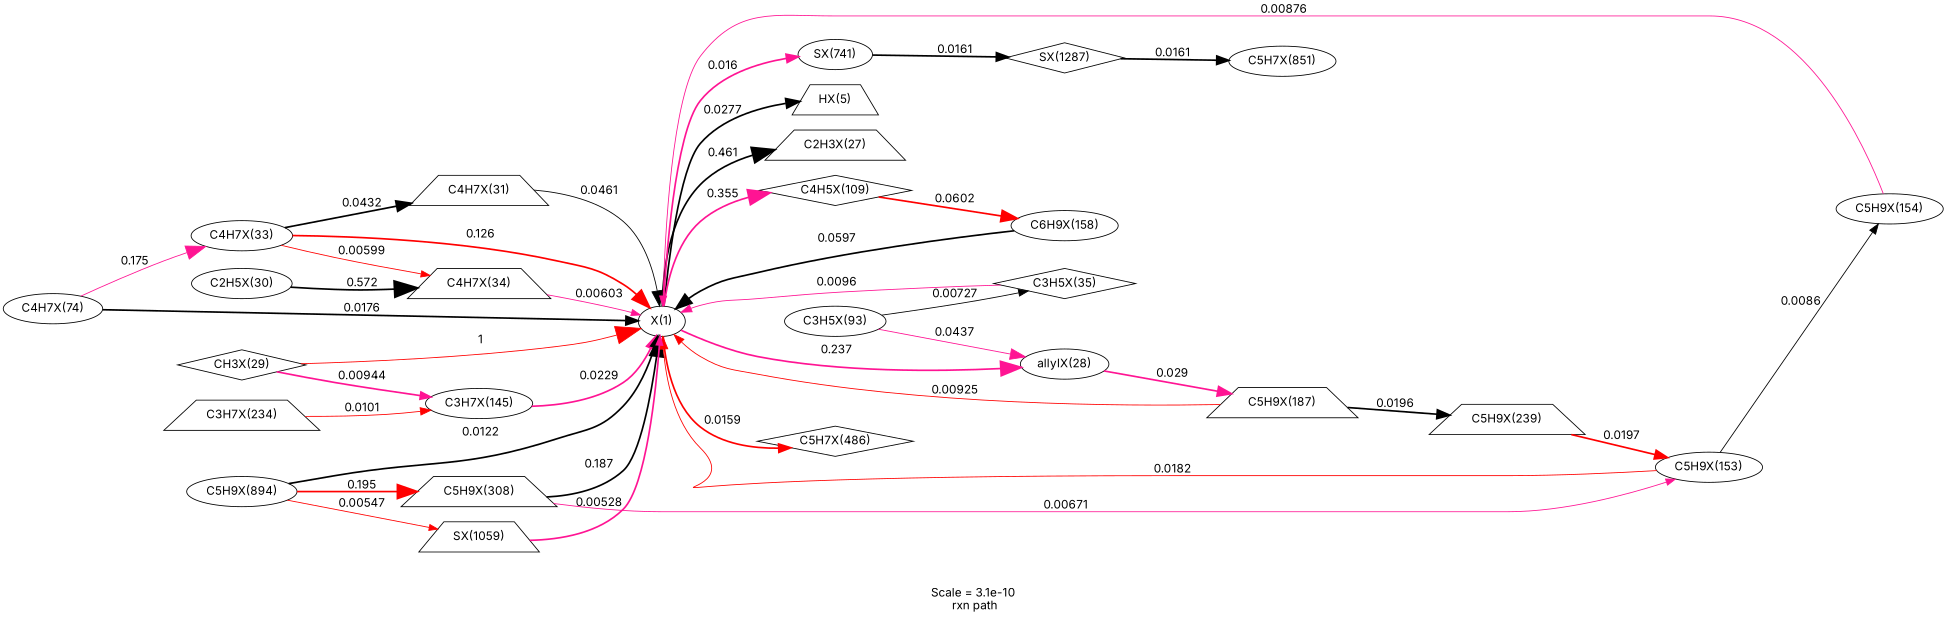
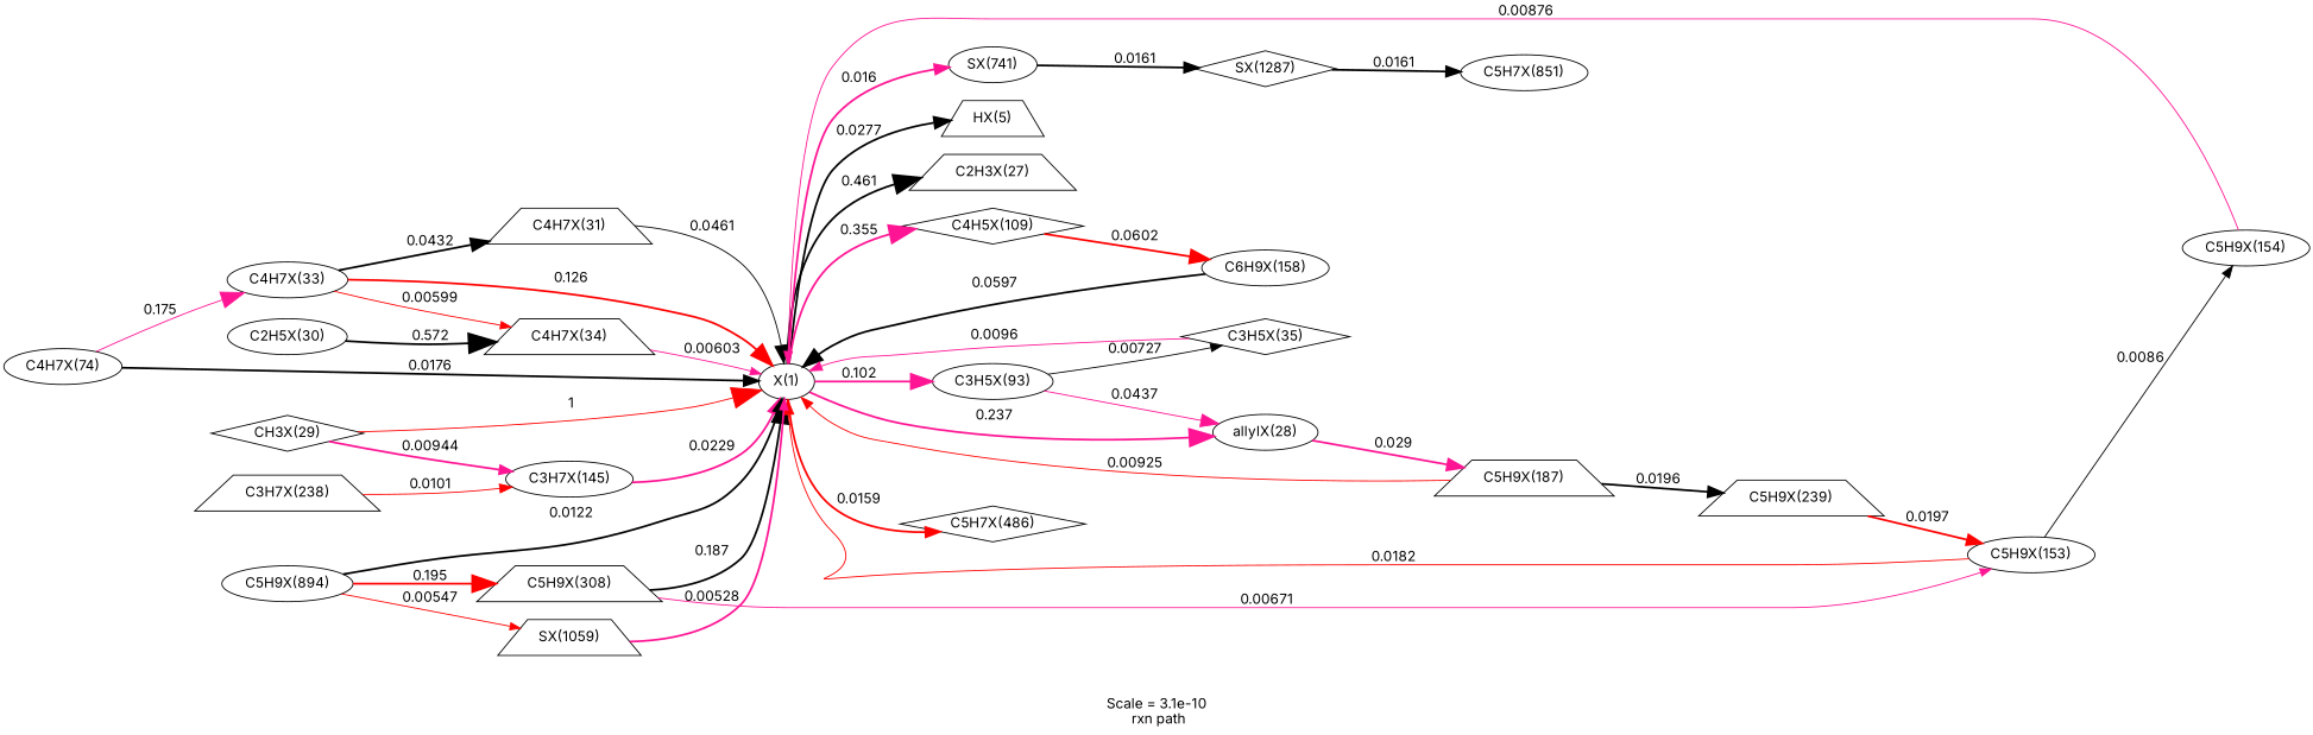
  digraph {
    fontname=Inter
    label="Scale = 3.1e-10\l rxn path"
    rankdir=LR
    node [fontname=Inter shape=ellipse]
    edge [arrowsize=1.44 color=black fontname=Inter style=bold]
    n1 [label="X(1)"]
    n2 [label="HX(5)" shape=trapezium]
    n3 [label="C2H3X(27)" shape=trapezium]
    n4 [label="C4H5X(109)" shape=diamond]
    n5 [label="allylX(28)"]
    n6 [label="C3H5X(93)"]
    n7 [label="C5H7X(486)" shape=diamond]
    n8 [label="SX(741)"]
    n9 [label="C6H9X(158)"]
    n10 [label="C5H9X(187)" shape=trapezium]
    n11 [label="C3H5X(35)" shape=diamond]
    n12 [label="SX(1287)" shape=diamond]
    n13 [label="C4H7X(31)" shape=trapezium]
    n14 [label="C4H7X(33)"]
    n15 [label="C4H7X(34)" shape=trapezium]
    n16 [label="C4H7X(74)"]
    n17 [label="C2H5X(30)"]
    n18 [label="CH3X(29)" shape=diamond]
    n19 [label="C3H7X(145)"]
    n20 [label="C5H9X(239)" shape=trapezium]
    n21 [label="C5H9X(308)" shape=trapezium]
    n22 [label="C5H9X(153)"]
    n23 [label="C5H9X(154)"]
    n24 [label="C5H9X(894)"]
    n25 [label="SX(1059)" shape=trapezium]
    n26 [label="C5H7X(851)"]
-   n27 [label="C3H7X(234)" shape=trapezium]
+   n27 [label="C3H7X(238)" shape=trapezium]
    n1 -> n2 [arrowsize=1.65 label=" 0.0277"]
    n1 -> n3 [arrowsize=2.71 label=" 0.461"]
    n1 -> n4 [arrowsize=2.61 color=deeppink label=" 0.355"]
    n1 -> n5 [arrowsize=2.46 color=deeppink label=" 0.237"]
+   n1 -> n6 [arrowsize=2.14 color=deeppink label=" 0.102"]
    n1 -> n7 [color=red label=" 0.0159"]
    n1 -> n8 [color=deeppink label=" 0.016"]
    n4 -> n9 [arrowsize=1.94 color=red label=" 0.0602"]
    n5 -> n10 [arrowsize=1.66 color=deeppink label=" 0.029"]
    n6 -> n5 [arrowsize=1.82 color=deeppink label=" 0.0437" style=solid]
    n6 -> n11 [arrowsize=1.14 label=" 0.00727" style=solid]
    n8 -> n12 [label=" 0.0161"]
    n9 -> n1 [arrowsize=1.94 label=" 0.0597"]
    n10 -> n1 [arrowsize=1.23 color=red label=" 0.00925" style=solid]
    n10 -> n20 [arrowsize=1.52 label=" 0.0196"]
    n11 -> n1 [arrowsize=1.25 color=deeppink label=" 0.0096" style=solid]
    n12 -> n26 [label=" 0.0161"]
    n13 -> n1 [arrowsize=1.84 label=" 0.0461" style=solid]
    n14 -> n1 [arrowsize=2.22 color=red label=" 0.126"]
    n14 -> n13 [arrowsize=1.81 label=" 0.0432"]
    n14 -> n15 [arrowsize=1.07 color=red label=" 0.00599" style=solid]
    n15 -> n1 [arrowsize=1.07 color=deeppink label=" 0.00603" style=solid]
    n16 -> n1 [arrowsize=1.48 label=" 0.0176"]
    n16 -> n14 [arrowsize=2.34 color=deeppink label=" 0.175" style=solid]
    n17 -> n15 [arrowsize=2.79 label=" 0.572"]
    n18 -> n1 [arrowsize=3 color=red label=" 1" style=solid]
    n18 -> n19 [arrowsize=1.24 color=deeppink label=" 0.00944"]
    n19 -> n1 [arrowsize=1.57 color=deeppink label=" 0.0229"]
    n20 -> n22 [arrowsize=1.52 color=red label=" 0.0197"]
    n21 -> n1 [arrowsize=2.37 label=" 0.187"]
    n21 -> n22 [arrowsize=1.11 color=deeppink label=" 0.00671" style=solid]
    n22 -> n1 [arrowsize=1.49 color=red label=" 0.0182" style=solid]
    n22 -> n23 [arrowsize=1.2 label=" 0.0086" style=solid]
    n23 -> n1 [arrowsize=1.21 color=deeppink label=" 0.00876" style=solid]
    n24 -> n1 [arrowsize=1.34 label=" 0.0122"]
    n24 -> n21 [arrowsize=2.38 color=red label=" 0.195"]
    n24 -> n25 [arrowsize=1.03 color=red label=" 0.00547" style=solid]
    n25 -> n1 [arrowsize=1.02 color=deeppink label=" 0.00528"]
    n27 -> n19 [arrowsize=1.26 color=red label=" 0.0101" style=solid]
  }
